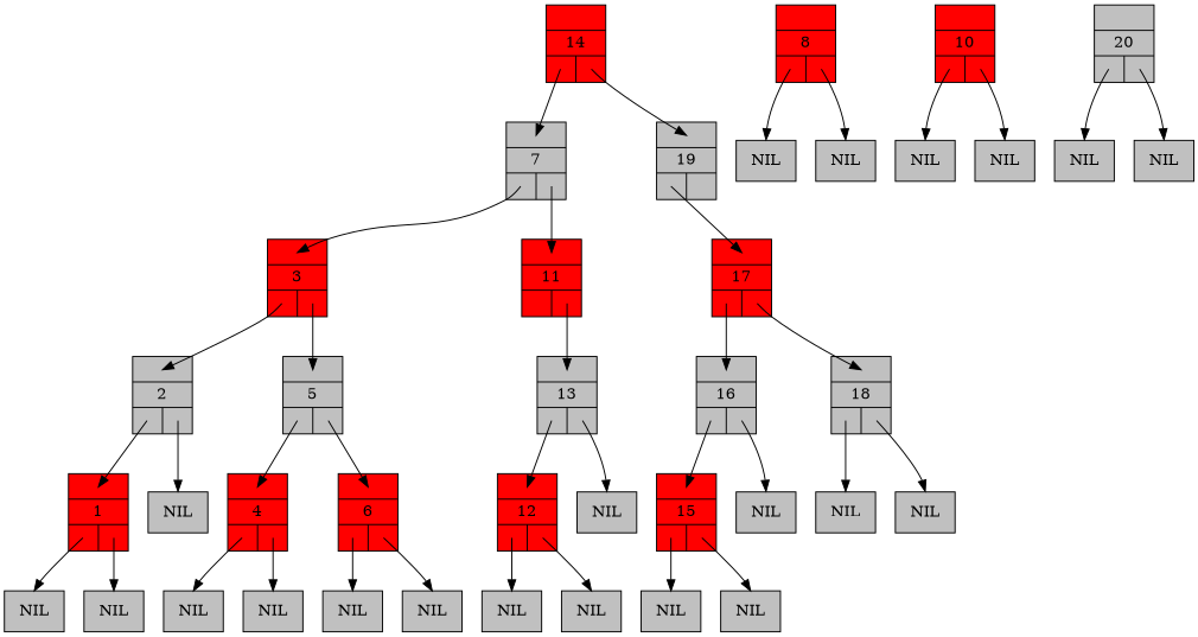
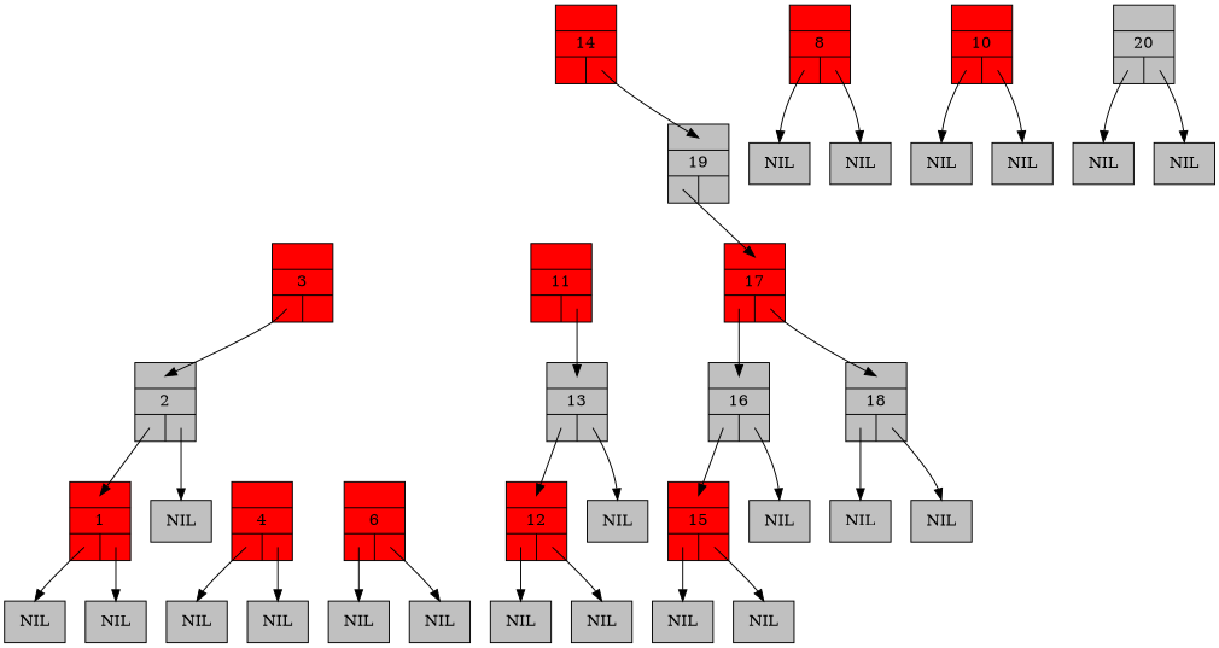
  digraph {
    ranksep=0.5
    node [fillcolor=grey shape=record style=filled]
    edge [headclip=false headport=n tailclip=false tailport="left:c"]
    n1 [fillcolor=red label="{{<parent>}|1|{<left>|<right>}}"]
    n2 [label=NIL]
    n3 [label=NIL]
    n4 [label="{{<parent>}|2|{<left>|<right>}}"]
    n5 [label=NIL]
    n6 [fillcolor=red label="{{<parent>}|3|{<left>|<right>}}"]
-   n7 [label="{{<parent>}|5|{<left>|<right>}}"]
    n8 [fillcolor=red label="{{<parent>}|4|{<left>|<right>}}"]
    n9 [fillcolor=red label="{{<parent>}|6|{<left>|<right>}}"]
    n10 [label=NIL]
    n11 [label=NIL]
    n12 [label=NIL]
    n13 [label=NIL]
-   n14 [label="{{<parent>}|7|{<left>|<right>}}"]
    n15 [fillcolor=red label="{{<parent>}|11|{<left>|<right>}}"]
    n16 [label="{{<parent>}|13|{<left>|<right>}}"]
    n17 [fillcolor=red label="{{<parent>}|12|{<left>|<right>}}"]
    n18 [label=NIL]
    n19 [fillcolor=red label="{{<parent>}|8|{<left>|<right>}}"]
    n20 [label=NIL]
    n21 [label=NIL]
    n22 [fillcolor=red label="{{<parent>}|10|{<left>|<right>}}"]
    n23 [label=NIL]
    n24 [label=NIL]
    n25 [label=NIL]
    n26 [label=NIL]
    n27 [fillcolor=red label="{{<parent>}|14|{<left>|<right>}}"]
    n28 [label="{{<parent>}|19|{<left>|<right>}}"]
    n29 [fillcolor=red label="{{<parent>}|17|{<left>|<right>}}"]
    n30 [label="{{<parent>}|16|{<left>|<right>}}"]
    n31 [label="{{<parent>}|18|{<left>|<right>}}"]
    n32 [label="{{<parent>}|20|{<left>|<right>}}"]
    n33 [label=NIL]
    n34 [label=NIL]
    n35 [fillcolor=red label="{{<parent>}|15|{<left>|<right>}}"]
    n36 [label=NIL]
    n37 [label=NIL]
    n38 [label=NIL]
    n39 [label=NIL]
    n40 [label=NIL]
    n1 -> n2
    n1 -> n3 [tailport="right:c"]
    n4 -> n1 [headport="parent:c"]
    n4 -> n5 [tailport="right:c"]
    n6 -> n4 [headport="parent:c"]
-   n6 -> n7 [headport="parent:c" tailport="right:c"]
-   n7 -> n8 [headport="parent:c"]
-   n7 -> n9 [headport="parent:c" tailport="right:c"]
    n8 -> n10
    n8 -> n11 [tailport="right:c"]
    n9 -> n12
    n9 -> n13 [tailport="right:c"]
-   n14 -> n6 [headport="parent:c"]
-   n14 -> n15 [headport="parent:c" tailport="right:c"]
    n15 -> n16 [headport="parent:c" tailport="right:c"]
    n16 -> n17 [headport="parent:c"]
    n16 -> n18 [tailport="right:c"]
    n17 -> n25
    n17 -> n26 [tailport="right:c"]
    n19 -> n20
    n19 -> n21 [tailport="right:c"]
    n22 -> n23
    n22 -> n24 [tailport="right:c"]
-   n27 -> n14 [headport="parent:c"]
    n27 -> n28 [headport="parent:c" tailport="right:c"]
    n28 -> n29 [headport="parent:c"]
    n29 -> n30 [headport="parent:c"]
    n29 -> n31 [headport="parent:c" tailport="right:c"]
    n30 -> n35 [headport="parent:c"]
    n30 -> n38 [tailport="right:c"]
    n31 -> n39
    n31 -> n40 [tailport="right:c"]
    n32 -> n33
    n32 -> n34 [tailport="right:c"]
    n35 -> n36
    n35 -> n37 [tailport="right:c"]
  }
